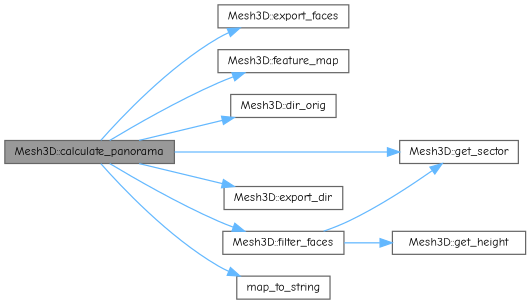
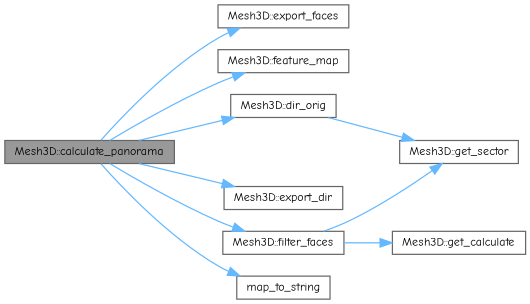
  digraph {
    fontname="Comic Neue"
    rankdir=LR
    node [color=grey40 fillcolor=white fontname="Comic Neue" fontsize=10 shape=box style=filled]
    edge [color=steelblue1 fontname="Comic Neue" fontsize=10 labelfontname=Helvetica labelfontsize=10 style=solid]
    n1 [color=gray40 fillcolor=grey60 fontcolor=black height=0.2 label="Mesh3D::calculate_panorama" width=0.4]
    n2 [height=0.2 label="Mesh3D::export_faces" width=0.4]
    n3 [height=0.2 label="Mesh3D::feature_map" width=0.4]
    n4 [height=0.2 label="Mesh3D::filter_faces" width=0.4]
    n5 [height=0.2 label="Mesh3D::get_sector" width=0.4]
    n6 [height=0.2 label="Mesh3D::export_dir" width=0.4]
    n7 [height=0.2 label="Mesh3D::dir_orig" width=0.4]
    n8 [height=0.2 label=map_to_string width=0.4]
-   n9 [height=0.2 label="Mesh3D::get_height" width=0.4]
+   n9 [height=0.2 label="Mesh3D::get_calculate" width=0.4]
    n1 -> n2
    n1 -> n3
    n1 -> n4
-   n1 -> n5
+   n7 -> n5
    n1 -> n6
    n1 -> n7
    n1 -> n8
    n4 -> n5
    n4 -> n9
  }
